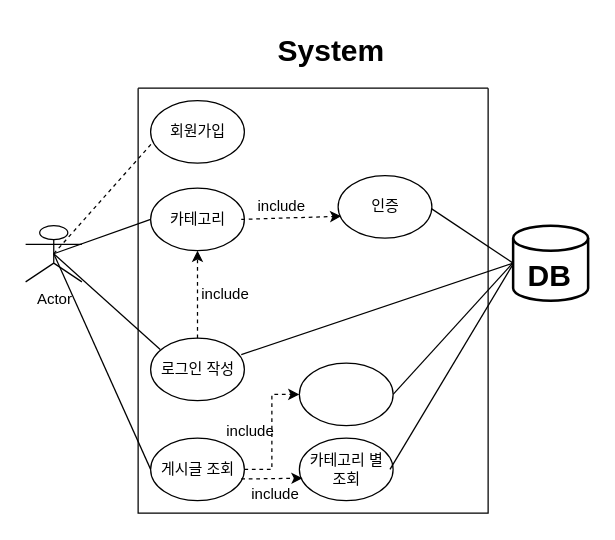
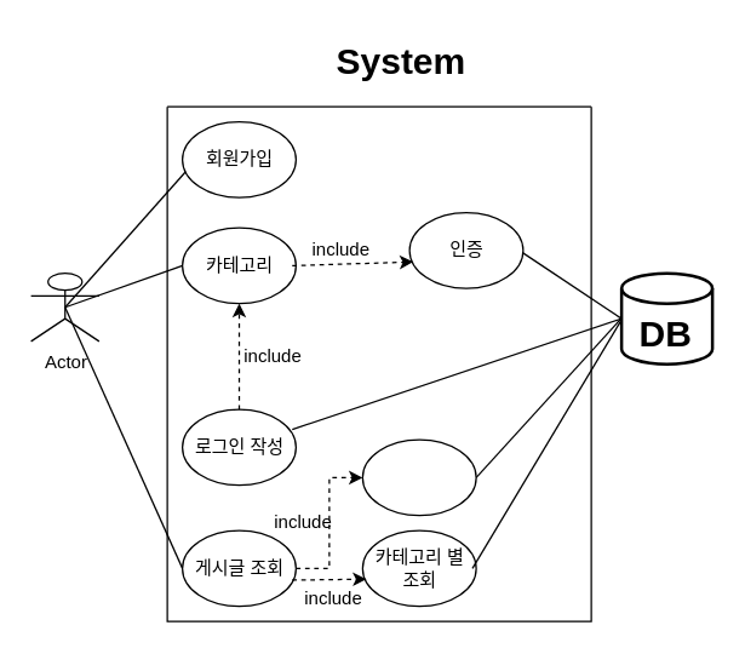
  <mxCell id="0" />
  <mxCell id="1" parent="0" />
- <mxCell id="2" style="rounded=0;orthogonalLoop=1;jettySize=auto;html=1;exitX=0.5;exitY=0.5;exitDx=0;exitDy=0;exitPerimeter=0;entryX=0;entryY=0.75;entryDx=0;entryDy=0;endArrow=none;endFill=0;dashed=1;" edge="1" parent="1" source="3" target="7"><mxGeometry relative="1" as="geometry" /></mxCell>
+ <mxCell id="2" style="rounded=0;orthogonalLoop=1;jettySize=auto;html=1;exitX=0.5;exitY=0.5;exitDx=0;exitDy=0;exitPerimeter=0;entryX=0;entryY=0.75;entryDx=0;entryDy=0;endArrow=none;endFill=0;" edge="1" parent="1" source="3" target="7"><mxGeometry relative="1" as="geometry" /></mxCell>
  <mxCell id="3" value="Actor" style="shape=umlActor;verticalLabelPosition=bottom;verticalAlign=top;html=1;outlineConnect=0;" vertex="1" parent="1"><mxGeometry x="20" y="180" width="45" height="45" as="geometry" /></mxCell>
  <mxCell id="4" value="&lt;h1 style=&quot;margin-top: 0px;&quot;&gt;System&lt;/h1&gt;" style="text;html=1;whiteSpace=wrap;overflow=hidden;rounded=0;" vertex="1" parent="1"><mxGeometry x="220" y="20" width="90" height="40" as="geometry" /></mxCell>
  <mxCell id="5" value="" style="group" vertex="1" connectable="0" parent="1"><mxGeometry x="120" y="80" width="75" height="50" as="geometry" /></mxCell>
  <mxCell id="6" value="" style="ellipse;whiteSpace=wrap;html=1;" vertex="1" parent="5"><mxGeometry width="75" height="50" as="geometry" /></mxCell>
  <mxCell id="7" value="회원가입" style="text;html=1;align=center;verticalAlign=middle;whiteSpace=wrap;rounded=0;" vertex="1" parent="5"><mxGeometry x="2.5" y="10" width="70" height="30" as="geometry" /></mxCell>
  <mxCell id="8" value="" style="group" vertex="1" connectable="0" parent="1"><mxGeometry x="120" y="150" width="75" height="50" as="geometry" /></mxCell>
  <mxCell id="9" value="" style="ellipse;whiteSpace=wrap;html=1;" vertex="1" parent="8"><mxGeometry width="75" height="50" as="geometry" /></mxCell>
  <mxCell id="10" value="카테고리" style="text;html=1;align=center;verticalAlign=middle;whiteSpace=wrap;rounded=0;" vertex="1" parent="8"><mxGeometry x="2.5" y="10" width="70" height="30" as="geometry" /></mxCell>
  <mxCell id="11" style="rounded=0;orthogonalLoop=1;jettySize=auto;html=1;endArrow=none;endFill=0;entryX=0;entryY=0.5;entryDx=0;entryDy=0;exitX=0.5;exitY=0.5;exitDx=0;exitDy=0;exitPerimeter=0;" edge="1" parent="1" source="3" target="9"><mxGeometry relative="1" as="geometry"><mxPoint x="20" y="190" as="sourcePoint" /><mxPoint x="133" y="123" as="targetPoint" /></mxGeometry></mxCell>
  <mxCell id="12" style="rounded=0;orthogonalLoop=1;jettySize=auto;html=1;exitX=1;exitY=0.5;exitDx=0;exitDy=0;entryX=0;entryY=0.75;entryDx=0;entryDy=0;dashed=1;" edge="1" parent="1" source="10" target="20"><mxGeometry relative="1" as="geometry" /></mxCell>
  <mxCell id="13" value="" style="group" vertex="1" connectable="0" parent="1"><mxGeometry x="410" y="180" width="60" height="60" as="geometry" /></mxCell>
  <mxCell id="14" value="" style="strokeWidth=2;html=1;shape=mxgraph.flowchart.database;whiteSpace=wrap;" vertex="1" parent="13"><mxGeometry width="60" height="60" as="geometry" /></mxCell>
  <mxCell id="15" value="&lt;h1 style=&quot;margin-top: 0px;&quot;&gt;DB&lt;/h1&gt;" style="text;html=1;whiteSpace=wrap;overflow=hidden;rounded=0;" vertex="1" parent="13"><mxGeometry x="10" y="20" width="40" height="40" as="geometry" /></mxCell>
  <mxCell id="16" style="rounded=0;orthogonalLoop=1;jettySize=auto;html=1;exitX=1;exitY=0.5;exitDx=0;exitDy=0;entryX=0;entryY=0.5;entryDx=0;entryDy=0;entryPerimeter=0;endArrow=none;endFill=0;" edge="1" parent="1" source="20" target="14"><mxGeometry relative="1" as="geometry" /></mxCell>
  <mxCell id="17" value="" style="swimlane;startSize=0;" vertex="1" parent="1"><mxGeometry x="110" y="70" width="280" height="340" as="geometry" /></mxCell>
  <mxCell id="18" value="" style="group" vertex="1" connectable="0" parent="17"><mxGeometry x="160" y="70" width="75" height="50" as="geometry" /></mxCell>
  <mxCell id="19" value="" style="ellipse;whiteSpace=wrap;html=1;" vertex="1" parent="18"><mxGeometry width="75" height="50" as="geometry" /></mxCell>
  <mxCell id="20" value="인증" style="text;html=1;align=center;verticalAlign=middle;whiteSpace=wrap;rounded=0;" vertex="1" parent="18"><mxGeometry x="2.5" y="10" width="70" height="30" as="geometry" /></mxCell>
  <mxCell id="21" value="" style="group" vertex="1" connectable="0" parent="17"><mxGeometry x="10" y="200" width="75" height="50" as="geometry" /></mxCell>
  <mxCell id="22" value="" style="ellipse;whiteSpace=wrap;html=1;" vertex="1" parent="21"><mxGeometry width="75" height="50" as="geometry" /></mxCell>
  <mxCell id="23" value="로그인 작성" style="text;html=1;align=center;verticalAlign=middle;whiteSpace=wrap;rounded=0;" vertex="1" parent="21"><mxGeometry x="2.5" y="10" width="70" height="30" as="geometry" /></mxCell>
  <mxCell id="24" value="" style="group" vertex="1" connectable="0" parent="17"><mxGeometry x="10" y="280" width="75" height="50" as="geometry" /></mxCell>
  <mxCell id="25" value="" style="ellipse;whiteSpace=wrap;html=1;" vertex="1" parent="24"><mxGeometry width="75" height="50" as="geometry" /></mxCell>
  <mxCell id="26" value="게시글 조회" style="text;html=1;align=center;verticalAlign=middle;whiteSpace=wrap;rounded=0;" vertex="1" parent="24"><mxGeometry x="2.5" y="10" width="70" height="30" as="geometry" /></mxCell>
  <mxCell id="27" value="include" style="text;html=1;align=center;verticalAlign=middle;whiteSpace=wrap;rounded=0;" vertex="1" parent="17"><mxGeometry x="40" y="150" width="60" height="30" as="geometry" /></mxCell>
  <mxCell id="28" value="" style="group" vertex="1" connectable="0" parent="17"><mxGeometry x="129" y="220" width="75" height="50" as="geometry" /></mxCell>
  <mxCell id="29" value="" style="ellipse;whiteSpace=wrap;html=1;" vertex="1" parent="28"><mxGeometry width="75" height="50" as="geometry" /></mxCell>
  <mxCell id="30" value="" style="group" vertex="1" connectable="0" parent="17"><mxGeometry x="129" y="280" width="75" height="50" as="geometry" /></mxCell>
  <mxCell id="31" value="" style="ellipse;whiteSpace=wrap;html=1;" vertex="1" parent="30"><mxGeometry width="75" height="50" as="geometry" /></mxCell>
  <mxCell id="32" value="카테고리 별 조회" style="text;html=1;align=center;verticalAlign=middle;whiteSpace=wrap;rounded=0;" vertex="1" parent="30"><mxGeometry x="2.5" y="10" width="70" height="30" as="geometry" /></mxCell>
  <mxCell id="33" style="edgeStyle=orthogonalEdgeStyle;rounded=0;orthogonalLoop=1;jettySize=auto;html=1;exitX=1;exitY=0.5;exitDx=0;exitDy=0;entryX=0;entryY=0.5;entryDx=0;entryDy=0;dashed=1;" edge="1" parent="17" source="25" target="29"><mxGeometry relative="1" as="geometry" /></mxCell>
  <mxCell id="34" style="edgeStyle=orthogonalEdgeStyle;rounded=0;orthogonalLoop=1;jettySize=auto;html=1;exitX=1;exitY=0.75;exitDx=0;exitDy=0;entryX=0.034;entryY=0.64;entryDx=0;entryDy=0;entryPerimeter=0;dashed=1;" edge="1" parent="17" source="26" target="31"><mxGeometry relative="1" as="geometry"><Array as="points"><mxPoint x="100" y="313" /></Array></mxGeometry></mxCell>
  <mxCell id="35" value="include" style="text;html=1;align=center;verticalAlign=middle;whiteSpace=wrap;rounded=0;" vertex="1" parent="17"><mxGeometry x="60" y="260" width="60" height="30" as="geometry" /></mxCell>
  <mxCell id="36" value="include" style="text;html=1;align=center;verticalAlign=middle;whiteSpace=wrap;rounded=0;" vertex="1" parent="17"><mxGeometry x="80" y="310" width="60" height="30" as="geometry" /></mxCell>
  <mxCell id="37" value="include" style="text;html=1;align=center;verticalAlign=middle;whiteSpace=wrap;rounded=0;" vertex="1" parent="17"><mxGeometry x="85" y="80" width="60" height="30" as="geometry" /></mxCell>
- <mxCell id="38" style="rounded=0;orthogonalLoop=1;jettySize=auto;html=1;endArrow=none;endFill=0;entryX=0.074;entryY=-0.029;entryDx=0;entryDy=0;exitX=0.5;exitY=0.5;exitDx=0;exitDy=0;exitPerimeter=0;entryPerimeter=0;" edge="1" parent="1" source="3" target="23"><mxGeometry relative="1" as="geometry"><mxPoint x="45" y="170" as="sourcePoint" /><mxPoint x="130" y="185" as="targetPoint" /></mxGeometry></mxCell>
  <mxCell id="39" style="rounded=0;orthogonalLoop=1;jettySize=auto;html=1;endArrow=none;endFill=0;entryX=0;entryY=0.5;entryDx=0;entryDy=0;exitX=0.5;exitY=0.5;exitDx=0;exitDy=0;exitPerimeter=0;" edge="1" parent="1" source="3" target="25"><mxGeometry relative="1" as="geometry"><mxPoint x="0" y="200" as="sourcePoint" /><mxPoint x="88" y="295" as="targetPoint" /></mxGeometry></mxCell>
  <mxCell id="40" style="edgeStyle=orthogonalEdgeStyle;rounded=0;orthogonalLoop=1;jettySize=auto;html=1;entryX=0.5;entryY=1;entryDx=0;entryDy=0;endArrow=classic;endFill=1;dashed=1;exitX=0.5;exitY=0;exitDx=0;exitDy=0;" edge="1" parent="1" source="22" target="9"><mxGeometry relative="1" as="geometry"><mxPoint x="158" y="230" as="sourcePoint" /></mxGeometry></mxCell>
  <mxCell id="41" style="rounded=0;orthogonalLoop=1;jettySize=auto;html=1;exitX=1;exitY=0.5;exitDx=0;exitDy=0;endArrow=none;endFill=0;entryX=-0.012;entryY=0.507;entryDx=0;entryDy=0;entryPerimeter=0;" edge="1" parent="1" source="29" target="14"><mxGeometry relative="1" as="geometry"><mxPoint x="410" y="140" as="targetPoint" /></mxGeometry></mxCell>
  <mxCell id="42" style="rounded=0;orthogonalLoop=1;jettySize=auto;html=1;exitX=1;exitY=0.5;exitDx=0;exitDy=0;endArrow=none;endFill=0;entryX=-0.005;entryY=0.52;entryDx=0;entryDy=0;entryPerimeter=0;" edge="1" parent="1" source="32" target="14"><mxGeometry relative="1" as="geometry"><mxPoint x="410" y="145" as="targetPoint" /></mxGeometry></mxCell>
  <mxCell id="43" style="rounded=0;orthogonalLoop=1;jettySize=auto;html=1;entryX=0;entryY=0.5;entryDx=0;entryDy=0;entryPerimeter=0;endArrow=none;endFill=0;" edge="1" parent="1" source="23" target="14"><mxGeometry relative="1" as="geometry" /></mxCell>
